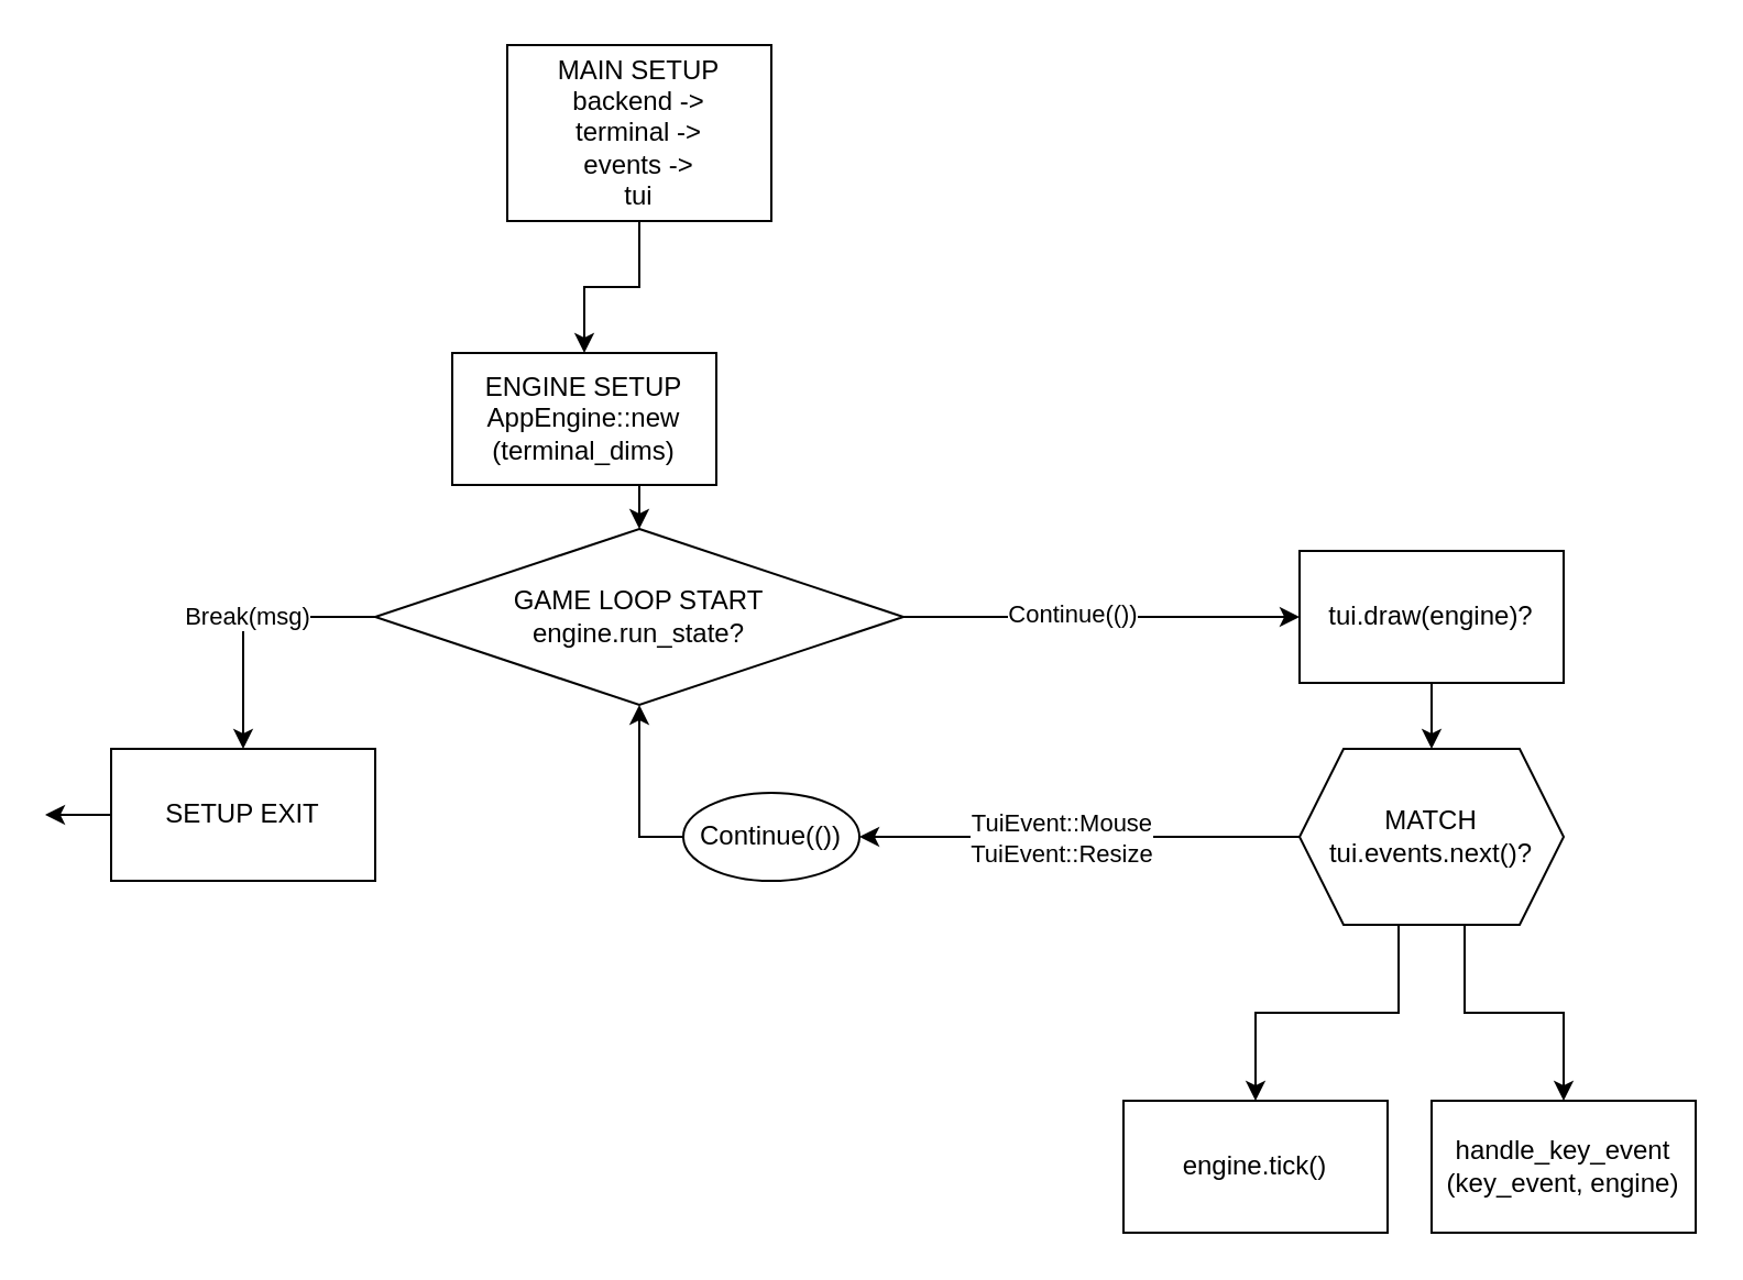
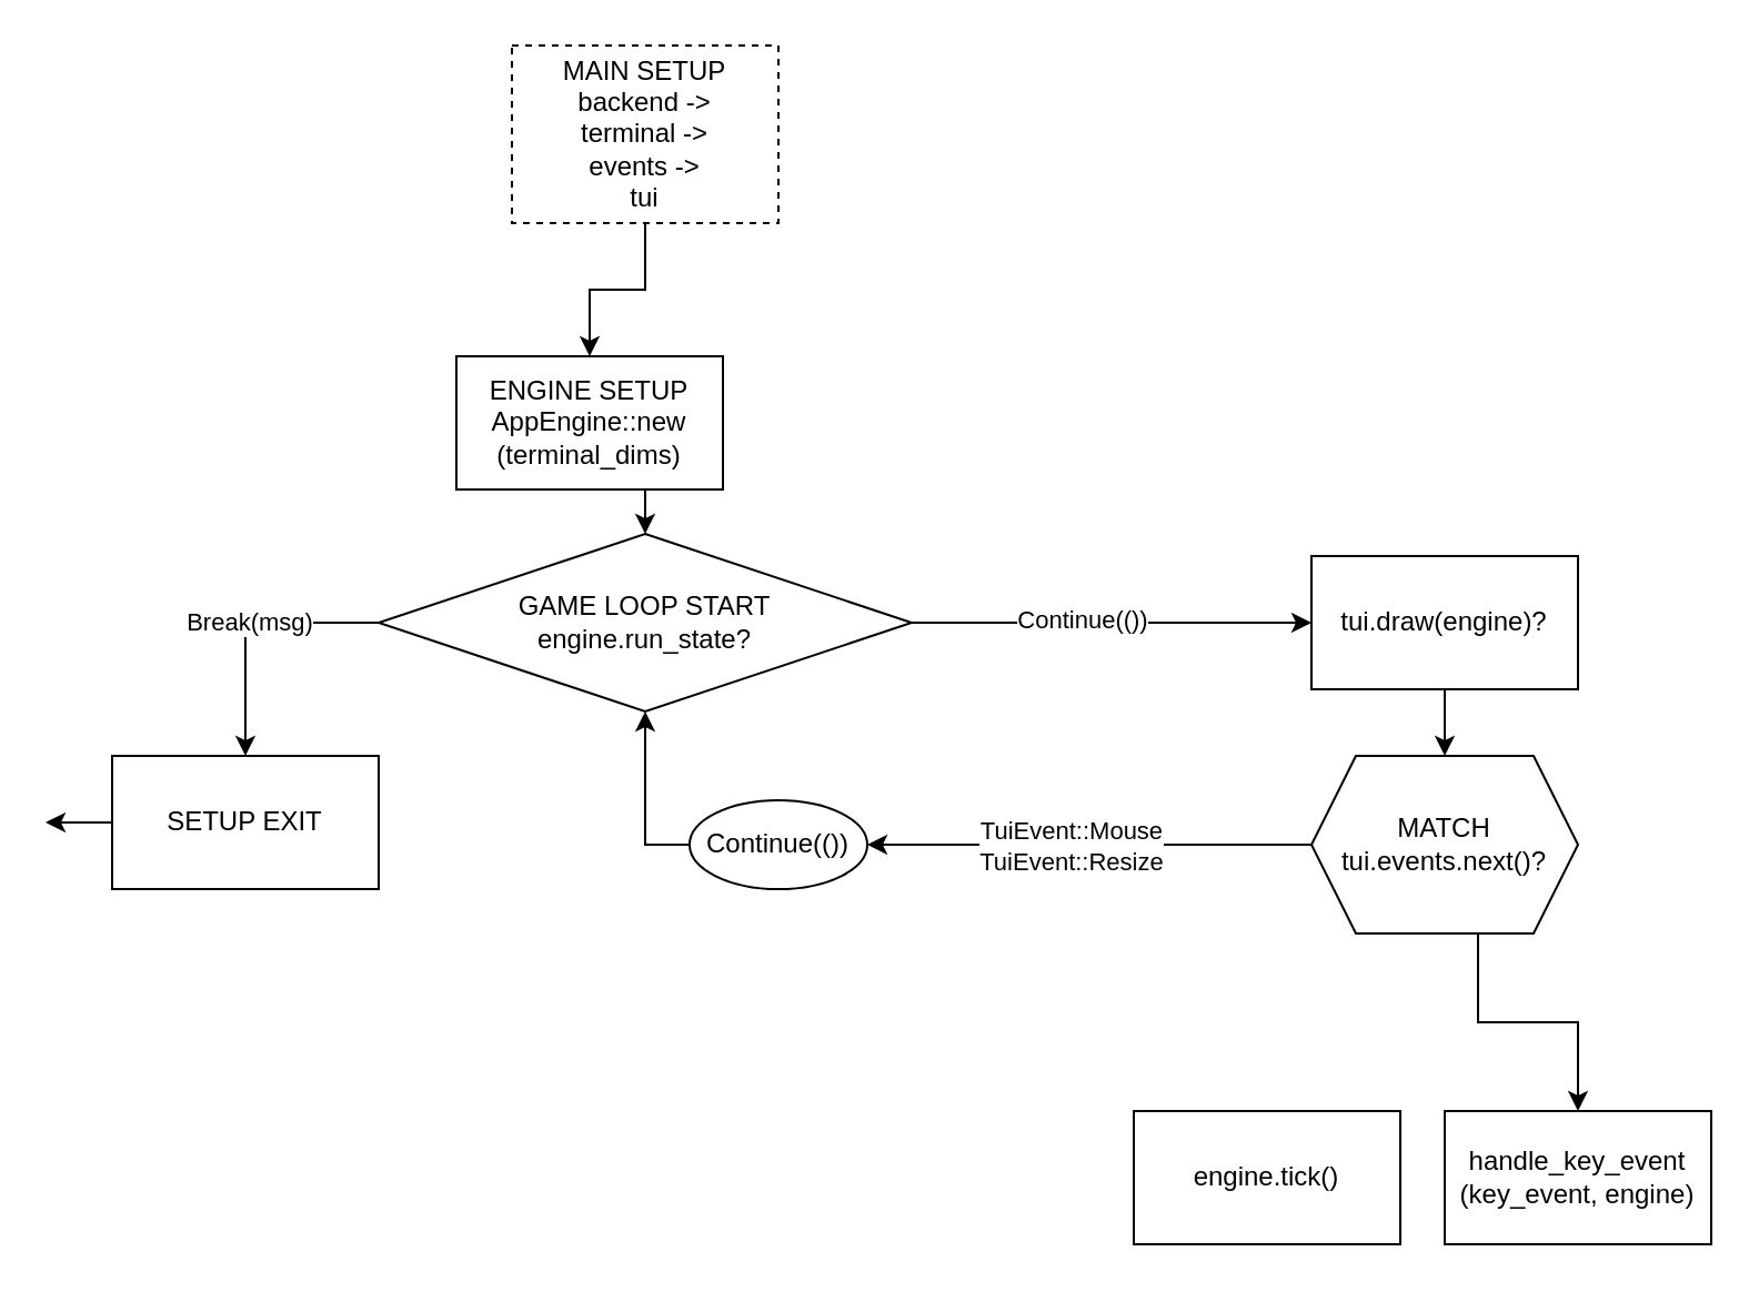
  <mxCell id="0" />
  <mxCell id="1" parent="0" />
  <mxCell id="2" style="edgeStyle=orthogonalEdgeStyle;rounded=0;orthogonalLoop=1;jettySize=auto;html=1;exitX=0.5;exitY=1;exitDx=0;exitDy=0;entryX=0.5;entryY=0;entryDx=0;entryDy=0;" edge="1" parent="1" source="3" target="5"><mxGeometry relative="1" as="geometry" /></mxCell>
- <mxCell id="3" value="&lt;div&gt;MAIN SETUP&lt;/div&gt;&lt;div&gt;backend -&amp;gt;&lt;br&gt;&lt;/div&gt;&lt;div&gt;terminal -&amp;gt;&lt;br&gt;&lt;/div&gt;&lt;div&gt;events -&amp;gt;&lt;br&gt;&lt;/div&gt;&lt;div&gt;tui&lt;br&gt;&lt;/div&gt;" style="rounded=0;whiteSpace=wrap;html=1;" vertex="1" parent="1"><mxGeometry x="230" y="20" width="120" height="80" as="geometry" /></mxCell>
+ <mxCell id="3" value="&lt;div&gt;MAIN SETUP&lt;/div&gt;&lt;div&gt;backend -&amp;gt;&lt;br&gt;&lt;/div&gt;&lt;div&gt;terminal -&amp;gt;&lt;br&gt;&lt;/div&gt;&lt;div&gt;events -&amp;gt;&lt;br&gt;&lt;/div&gt;&lt;div&gt;tui&lt;br&gt;&lt;/div&gt;" style="rounded=0;whiteSpace=wrap;html=1;dashed=1;" vertex="1" parent="1"><mxGeometry x="230" y="20" width="120" height="80" as="geometry" /></mxCell>
  <mxCell id="4" style="edgeStyle=orthogonalEdgeStyle;rounded=0;orthogonalLoop=1;jettySize=auto;html=1;exitX=0.5;exitY=1;exitDx=0;exitDy=0;entryX=0.5;entryY=0;entryDx=0;entryDy=0;" edge="1" parent="1" source="5" target="10"><mxGeometry relative="1" as="geometry" /></mxCell>
  <mxCell id="5" value="&lt;div&gt;ENGINE SETUP&lt;/div&gt;&lt;div&gt;AppEngine::new&lt;/div&gt;&lt;div&gt;(terminal_dims)&lt;br&gt;&lt;/div&gt;" style="rounded=0;whiteSpace=wrap;html=1;" vertex="1" parent="1"><mxGeometry x="205" y="160" width="120" height="60" as="geometry" /></mxCell>
  <mxCell id="6" style="edgeStyle=orthogonalEdgeStyle;rounded=0;orthogonalLoop=1;jettySize=auto;html=1;entryX=0.5;entryY=0;entryDx=0;entryDy=0;exitX=0;exitY=0.5;exitDx=0;exitDy=0;" edge="1" parent="1" source="10" target="12"><mxGeometry relative="1" as="geometry"><mxPoint x="110" y="390" as="targetPoint" /></mxGeometry></mxCell>
  <mxCell id="7" value="Break(msg)" style="edgeLabel;html=1;align=center;verticalAlign=middle;resizable=0;points=[];" vertex="1" connectable="0" parent="6"><mxGeometry x="-0.018" y="-1" relative="1" as="geometry"><mxPoint as="offset" /></mxGeometry></mxCell>
  <mxCell id="8" style="edgeStyle=orthogonalEdgeStyle;rounded=0;orthogonalLoop=1;jettySize=auto;html=1;" edge="1" parent="1" source="10"><mxGeometry relative="1" as="geometry"><mxPoint x="590" y="280" as="targetPoint" /></mxGeometry></mxCell>
  <mxCell id="9" value="Continue(())" style="edgeLabel;html=1;align=center;verticalAlign=middle;resizable=0;points=[];" vertex="1" connectable="0" parent="8"><mxGeometry x="-0.158" y="2" relative="1" as="geometry"><mxPoint as="offset" /></mxGeometry></mxCell>
  <mxCell id="10" value="&lt;div&gt;GAME LOOP START&lt;/div&gt;&lt;div&gt;engine.run_state?&lt;br&gt;&lt;/div&gt;" style="rhombus;whiteSpace=wrap;html=1;" vertex="1" parent="1"><mxGeometry x="170" y="240" width="240" height="80" as="geometry" /></mxCell>
  <mxCell id="11" style="edgeStyle=orthogonalEdgeStyle;rounded=0;orthogonalLoop=1;jettySize=auto;html=1;" edge="1" parent="1" source="12"><mxGeometry relative="1" as="geometry"><mxPoint x="20" y="370" as="targetPoint" /></mxGeometry></mxCell>
  <mxCell id="12" value="SETUP EXIT" style="rounded=0;whiteSpace=wrap;html=1;" vertex="1" parent="1"><mxGeometry x="50" y="340" width="120" height="60" as="geometry" /></mxCell>
  <mxCell id="13" style="edgeStyle=orthogonalEdgeStyle;rounded=0;orthogonalLoop=1;jettySize=auto;html=1;entryX=0.5;entryY=0;entryDx=0;entryDy=0;" edge="1" parent="1" source="14" target="19"><mxGeometry relative="1" as="geometry" /></mxCell>
  <mxCell id="14" value="tui.draw(engine)?" style="rounded=0;whiteSpace=wrap;html=1;" vertex="1" parent="1"><mxGeometry x="590" y="250" width="120" height="60" as="geometry" /></mxCell>
  <mxCell id="15" style="edgeStyle=orthogonalEdgeStyle;rounded=0;orthogonalLoop=1;jettySize=auto;html=1;entryX=1;entryY=0.5;entryDx=0;entryDy=0;" edge="1" parent="1" source="19" target="23"><mxGeometry relative="1" as="geometry"><mxPoint x="430" y="380" as="targetPoint" /></mxGeometry></mxCell>
  <mxCell id="16" value="&lt;div&gt;TuiEvent::Mouse&lt;/div&gt;&lt;div&gt;TuiEvent::Resize&lt;br&gt;&lt;/div&gt;" style="edgeLabel;html=1;align=center;verticalAlign=middle;resizable=0;points=[];" vertex="1" connectable="0" parent="15"><mxGeometry x="0.417" y="-3" relative="1" as="geometry"><mxPoint x="33" y="3" as="offset" /></mxGeometry></mxCell>
- <mxCell id="17" style="edgeStyle=orthogonalEdgeStyle;rounded=0;orthogonalLoop=1;jettySize=auto;html=1;exitX=0.375;exitY=1;exitDx=0;exitDy=0;" edge="1" parent="1" source="19" target="21"><mxGeometry relative="1" as="geometry" /></mxCell>
  <mxCell id="18" style="edgeStyle=orthogonalEdgeStyle;rounded=0;orthogonalLoop=1;jettySize=auto;html=1;exitX=0.625;exitY=1;exitDx=0;exitDy=0;entryX=0.5;entryY=0;entryDx=0;entryDy=0;" edge="1" parent="1" source="19" target="20"><mxGeometry relative="1" as="geometry" /></mxCell>
  <mxCell id="19" value="&lt;div&gt;MATCH&lt;/div&gt;&lt;div&gt;tui.events.next()?&lt;br&gt;&lt;/div&gt;" style="shape=hexagon;perimeter=hexagonPerimeter2;whiteSpace=wrap;html=1;fixedSize=1;" vertex="1" parent="1"><mxGeometry x="590" y="340" width="120" height="80" as="geometry" /></mxCell>
  <mxCell id="20" value="&lt;div&gt;handle_key_event&lt;/div&gt;&lt;div&gt;(key_event, engine)&lt;br&gt;&lt;/div&gt;" style="rounded=0;whiteSpace=wrap;html=1;" vertex="1" parent="1"><mxGeometry x="650" y="500" width="120" height="60" as="geometry" /></mxCell>
  <mxCell id="21" value="engine.tick()" style="rounded=0;whiteSpace=wrap;html=1;" vertex="1" parent="1"><mxGeometry x="510" y="500" width="120" height="60" as="geometry" /></mxCell>
  <mxCell id="22" style="edgeStyle=orthogonalEdgeStyle;rounded=0;orthogonalLoop=1;jettySize=auto;html=1;entryX=0.5;entryY=1;entryDx=0;entryDy=0;" edge="1" parent="1" source="23" target="10"><mxGeometry relative="1" as="geometry"><Array as="points"><mxPoint x="290" y="380" /></Array></mxGeometry></mxCell>
  <mxCell id="23" value="Continue(())" style="ellipse;whiteSpace=wrap;html=1;" vertex="1" parent="1"><mxGeometry x="310" y="360" width="80" height="40" as="geometry" /></mxCell>
